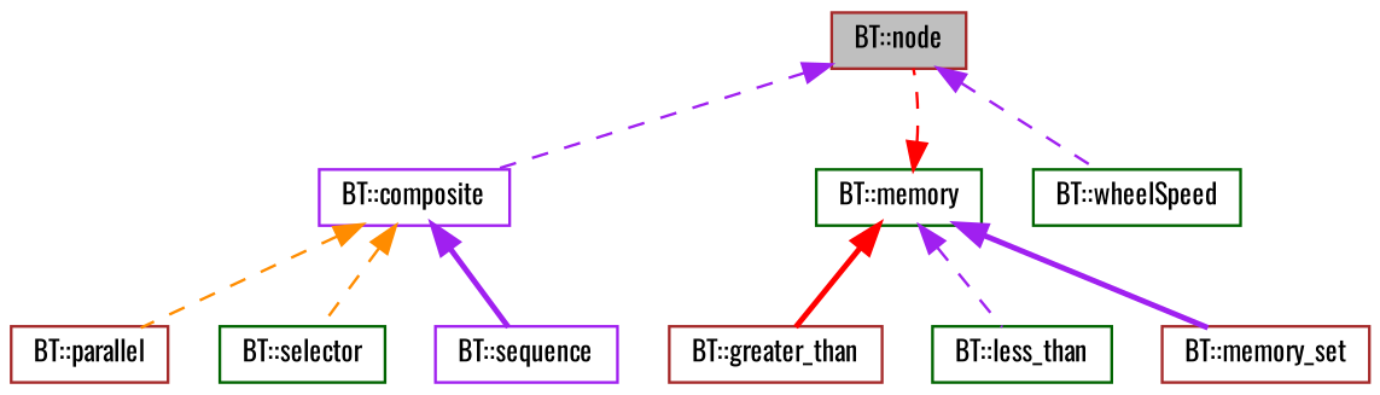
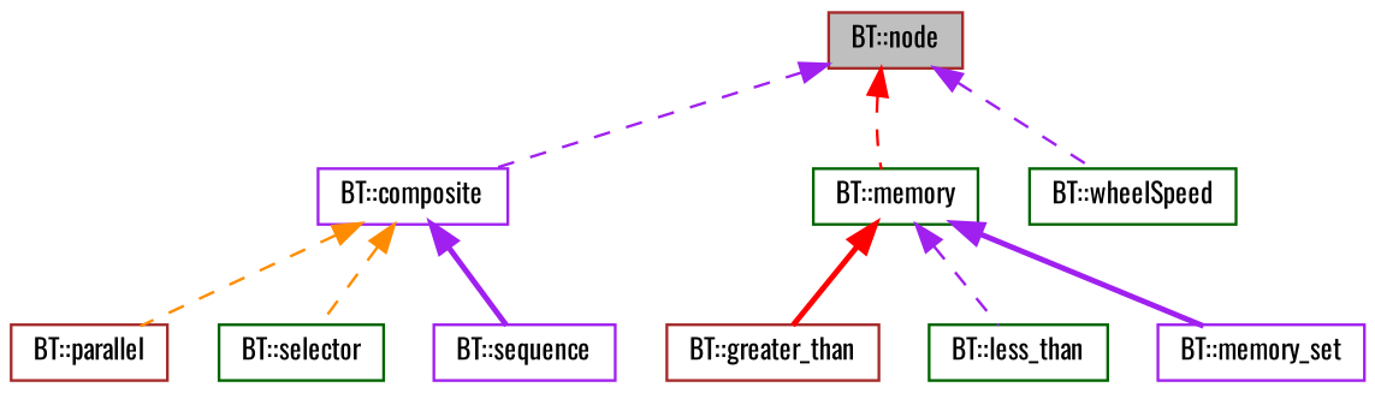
  digraph {
    fontname=Oswald
    node [color=darkgreen fillcolor=white fontname=Oswald fontsize=10 shape=record style=filled]
    edge [color=purple dir=back fontname=Oswald fontsize=10 labelfontname=Helvetica labelfontsize=10 style=dashed]
    n1 [color=brown fillcolor=grey75 fontcolor=black height=0.2 label="BT::node" width=0.4]
    n2 [color=purple height=0.2 label="BT::composite" width=0.4]
    n3 [height=0.2 label="BT::memory" width=0.4]
    n4 [height=0.2 label="BT::wheelSpeed" width=0.4]
    n5 [color=brown height=0.2 label="BT::parallel" width=0.4]
    n6 [height=0.2 label="BT::selector" width=0.4]
    n7 [color=purple height=0.2 label="BT::sequence" width=0.4]
    n8 [color=brown height=0.2 label="BT::greater_than" width=0.4]
    n9 [height=0.2 label="BT::less_than" width=0.4]
-   n10 [color=brown height=0.2 label="BT::memory_set" width=0.4]
+   n10 [color=purple height=0.2 label="BT::memory_set" width=0.4]
    n1 -> n2
-   n3 -> n1 [color=red]
+   n1 -> n3 [color=red]
    n1 -> n4
    n2 -> n5 [color=darkorange]
    n2 -> n6 [color=darkorange]
    n2 -> n7 [style=bold]
    n3 -> n8 [color=red style=bold]
    n3 -> n9
    n3 -> n10 [style=bold]
  }
